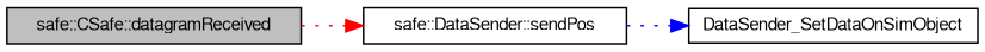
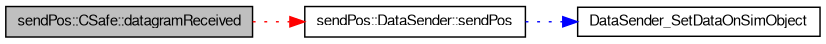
  digraph {
    rankdir=LR
    node [color=black fontname=FreeSans fontsize=10 shape=record]
    edge [fontname=FreeSans fontsize=10 labelfontname=FreeSans labelfontsize=10 style=dotted]
-   n1 [fillcolor=grey75 fontcolor=black height=0.2 label="safe::CSafe::datagramReceived" style=filled width=0.4]
-   n2 [height=0.2 label="safe::DataSender::sendPos" width=0.4]
+   n1 [fillcolor=grey75 fontcolor=black height=0.2 label="sendPos::CSafe::datagramReceived" style=filled width=0.4]
+   n2 [height=0.2 label="sendPos::DataSender::sendPos" width=0.4]
    n3 [height=0.2 label=DataSender_SetDataOnSimObject width=0.4]
    n1 -> n2 [color=red]
    n2 -> n3 [color=blue]
  }
